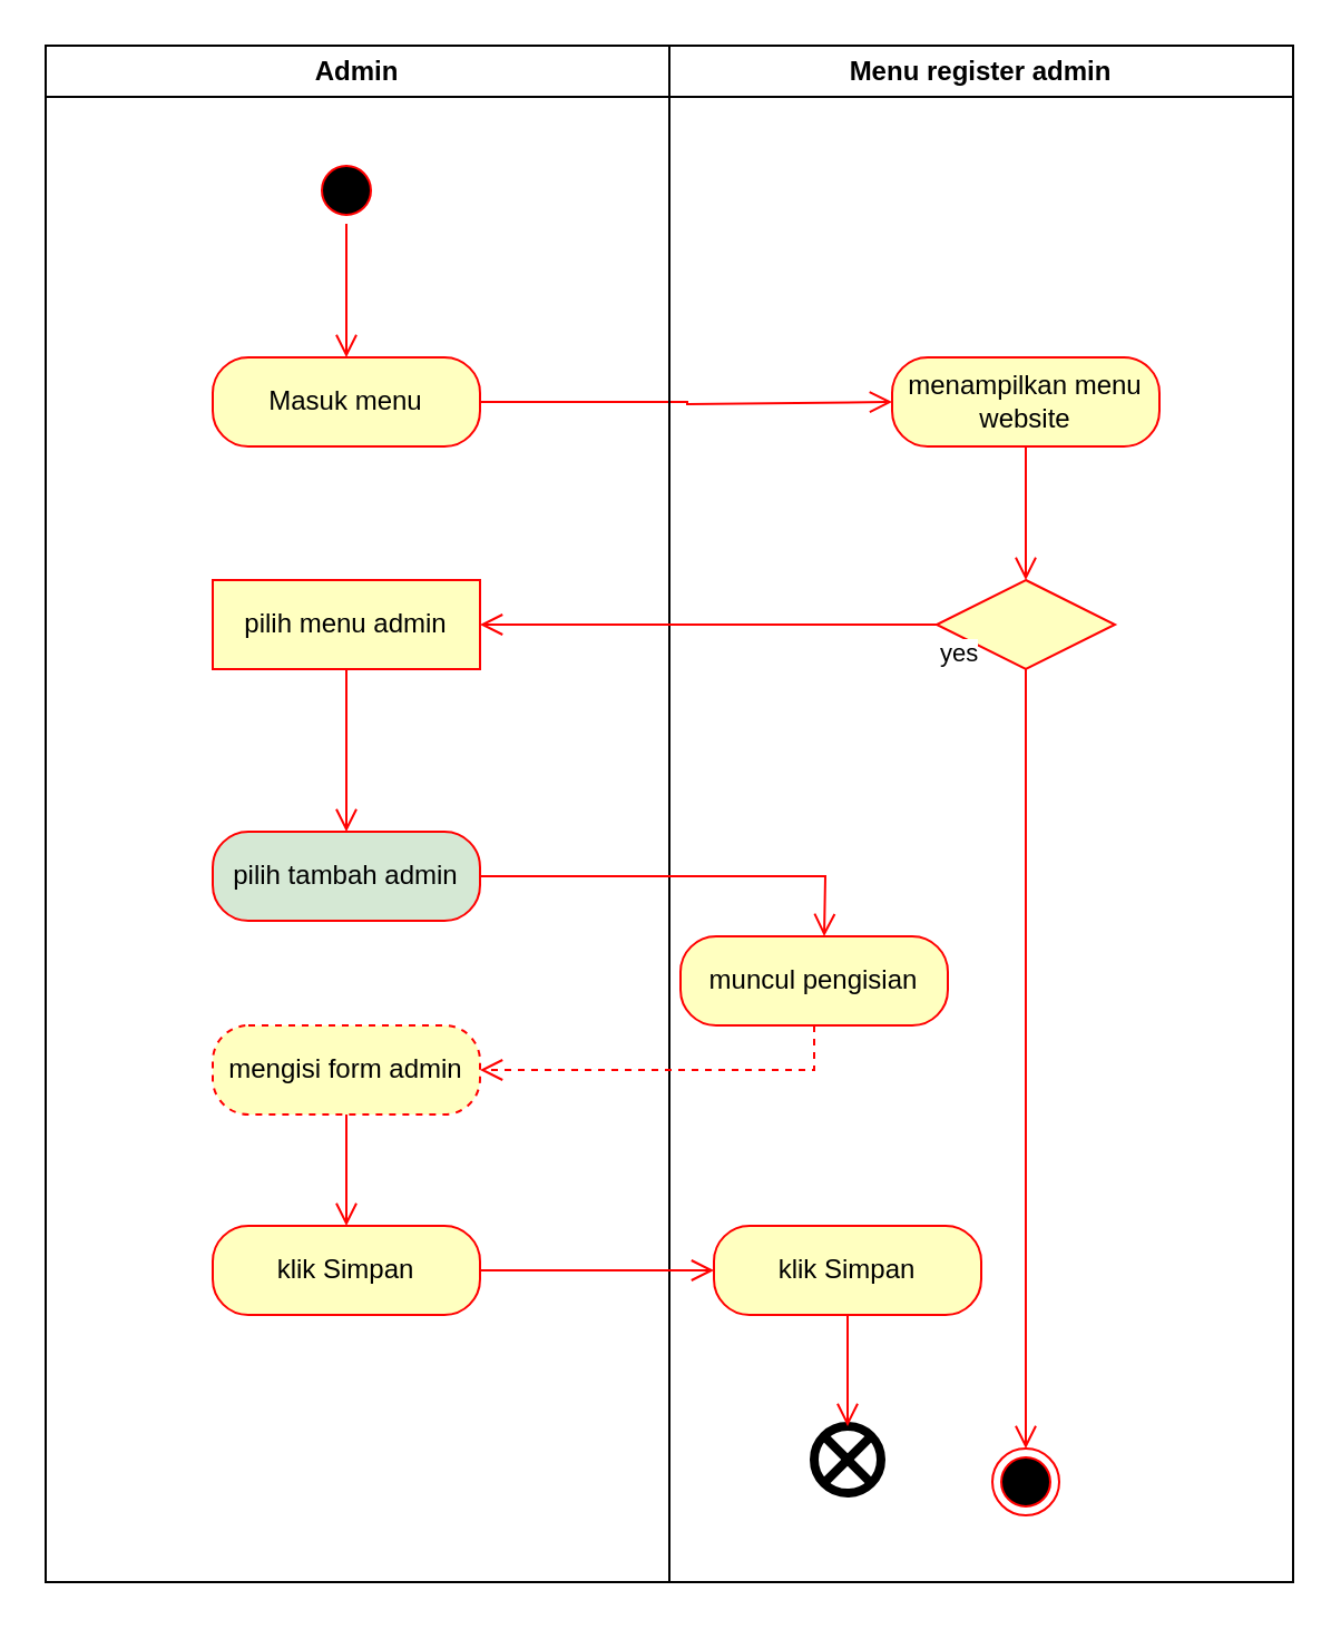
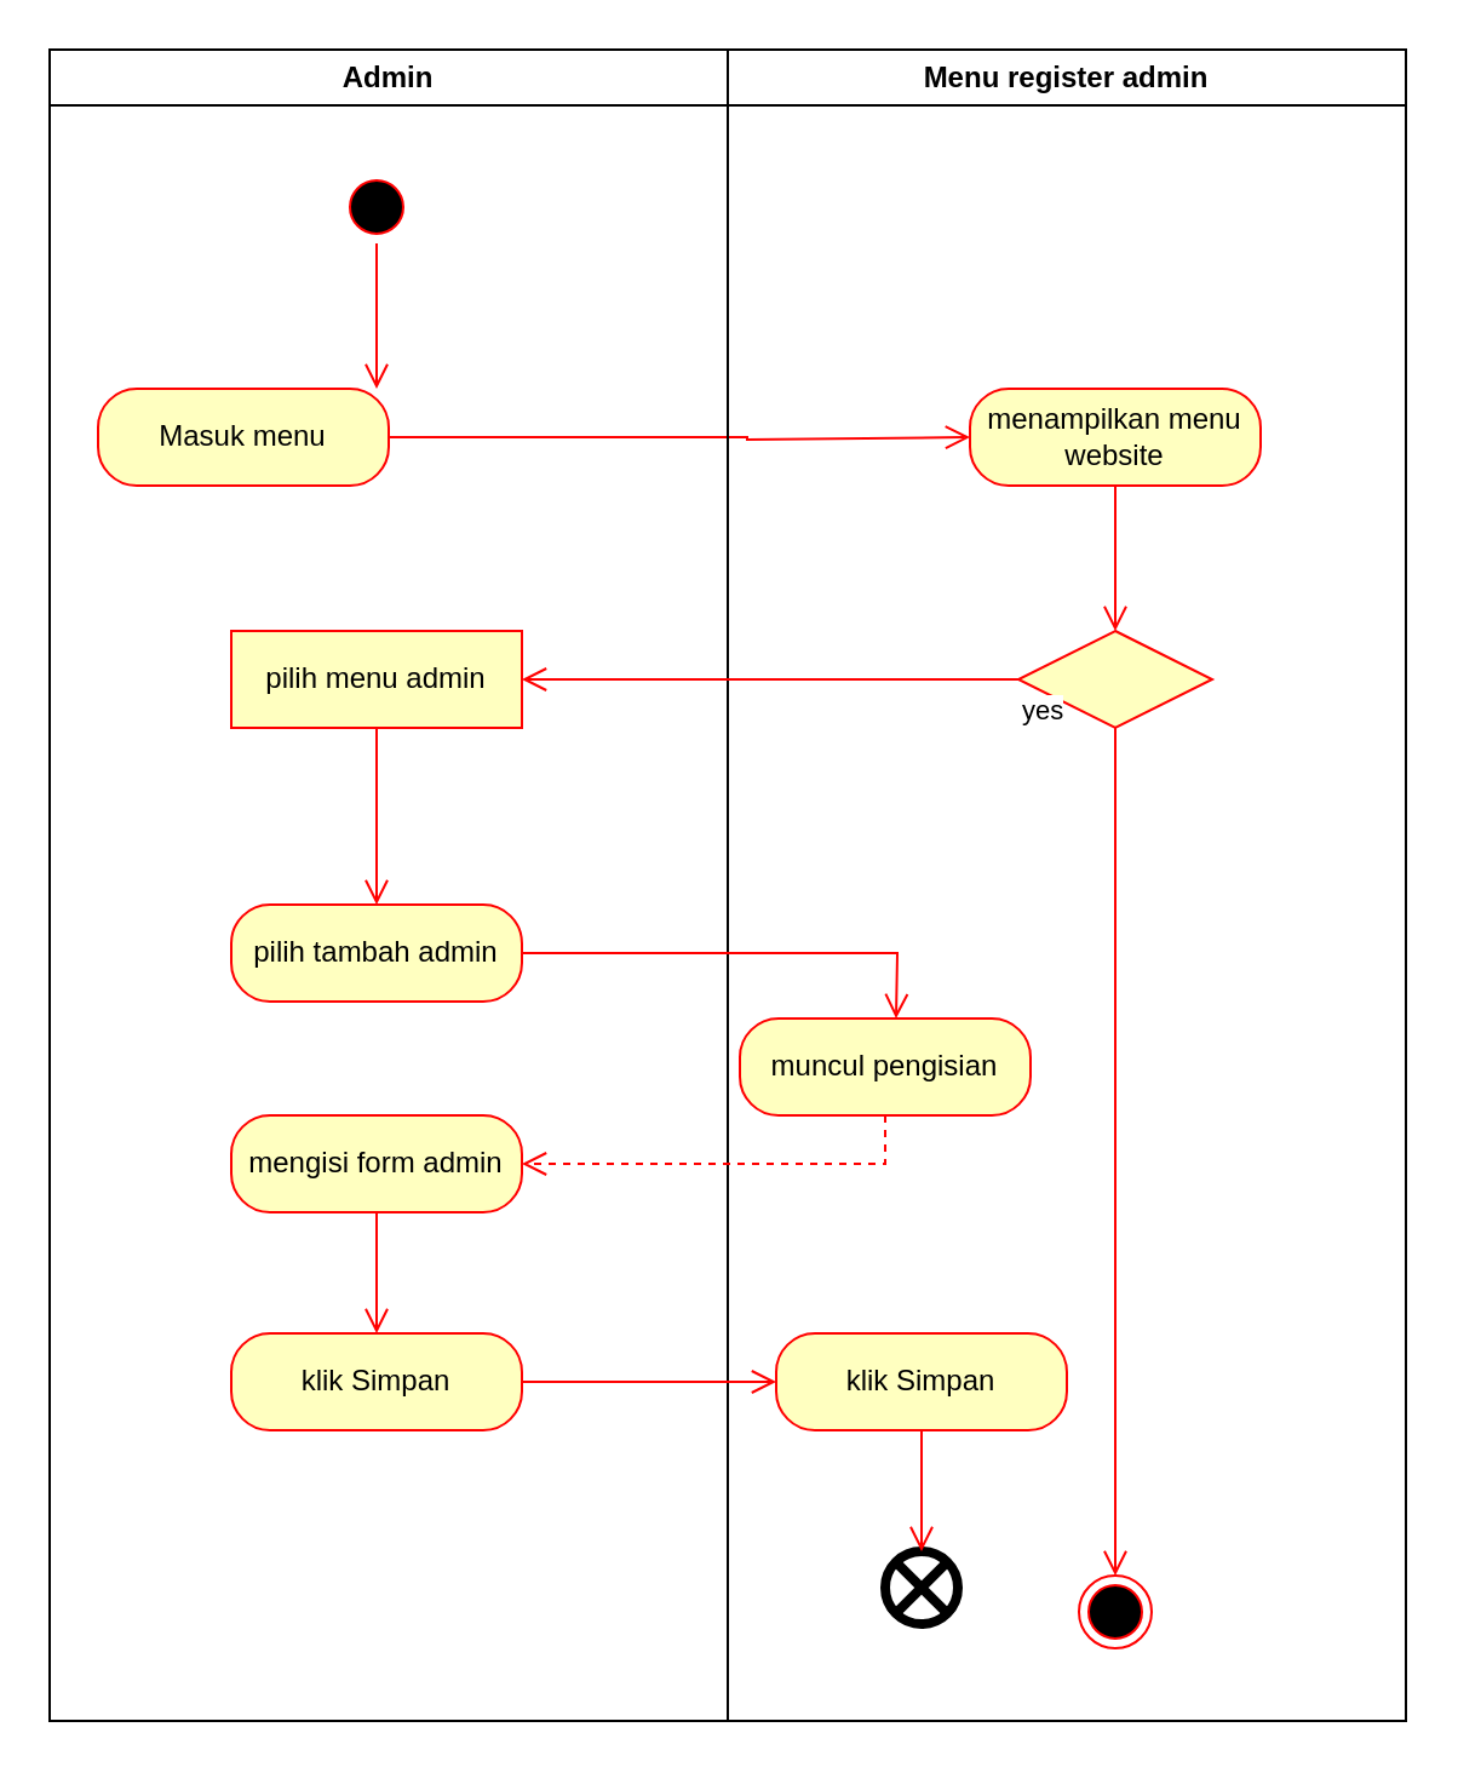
  <mxCell id="0" />
  <mxCell id="1" parent="0" />
  <mxCell id="2" value="Admin" style="swimlane;whiteSpace=wrap" parent="1" vertex="1"><mxGeometry x="20" y="20" width="280" height="690" as="geometry" /></mxCell>
  <mxCell id="3" value="" style="ellipse;html=1;shape=startState;fillColor=#000000;strokeColor=#ff0000;" parent="2" vertex="1"><mxGeometry x="120" y="50" width="30" height="30" as="geometry" /></mxCell>
  <mxCell id="4" value="" style="edgeStyle=orthogonalEdgeStyle;html=1;verticalAlign=bottom;endArrow=open;endSize=8;strokeColor=#ff0000;rounded=0;" parent="2" source="3" edge="1"><mxGeometry relative="1" as="geometry"><mxPoint x="135" y="140" as="targetPoint" /></mxGeometry></mxCell>
- <mxCell id="5" value="Masuk menu" style="rounded=1;whiteSpace=wrap;html=1;arcSize=40;fontColor=#000000;fillColor=#ffffc0;strokeColor=#ff0000;" parent="2" vertex="1"><mxGeometry x="75" y="140" width="120" height="40" as="geometry" /></mxCell>
+ <mxCell id="5" value="Masuk menu" style="rounded=1;whiteSpace=wrap;html=1;arcSize=40;fontColor=#000000;fillColor=#ffffc0;strokeColor=#ff0000;" parent="2" vertex="1"><mxGeometry x="20" y="140" width="120" height="40" as="geometry" /></mxCell>
  <mxCell id="6" value="" style="edgeStyle=orthogonalEdgeStyle;html=1;verticalAlign=bottom;endArrow=open;endSize=8;strokeColor=#ff0000;rounded=0;" parent="2" source="5" edge="1"><mxGeometry relative="1" as="geometry"><mxPoint x="380" y="160" as="targetPoint" /><Array as="points"><mxPoint x="288" y="160" /><mxPoint x="288" y="161" /></Array></mxGeometry></mxCell>
  <mxCell id="7" value="pilih menu admin" style="whiteSpace=wrap;html=1;arcSize=40;fontColor=#000000;fillColor=#ffffc0;strokeColor=#ff0000;rounded=0;" parent="2" vertex="1"><mxGeometry x="75" y="240" width="120" height="40" as="geometry" /></mxCell>
- <mxCell id="8" value="pilih tambah admin" style="rounded=1;whiteSpace=wrap;html=1;arcSize=40;fontColor=#000000;fillColor=#d5e8d4;strokeColor=#ff0000;" parent="2" vertex="1"><mxGeometry x="75" y="353" width="120" height="40" as="geometry" /></mxCell>
+ <mxCell id="8" value="pilih tambah admin" style="rounded=1;whiteSpace=wrap;html=1;arcSize=40;fontColor=#000000;fillColor=#ffffc0;strokeColor=#ff0000;" parent="2" vertex="1"><mxGeometry x="75" y="353" width="120" height="40" as="geometry" /></mxCell>
  <mxCell id="9" value="" style="edgeStyle=orthogonalEdgeStyle;html=1;verticalAlign=bottom;endArrow=open;endSize=8;strokeColor=#ff0000;rounded=0;entryX=0.5;entryY=0;entryDx=0;entryDy=0;" parent="2" source="7" edge="1" target="8"><mxGeometry relative="1" as="geometry"><mxPoint x="135" y="340" as="targetPoint" /><Array as="points" /></mxGeometry></mxCell>
- <mxCell id="10" value="mengisi form admin" style="rounded=1;whiteSpace=wrap;html=1;arcSize=40;fontColor=#000000;fillColor=#ffffc0;strokeColor=#ff0000;dashed=1;" vertex="1" parent="2"><mxGeometry x="75" y="440" width="120" height="40" as="geometry" /></mxCell>
+ <mxCell id="10" value="mengisi form admin" style="rounded=1;whiteSpace=wrap;html=1;arcSize=40;fontColor=#000000;fillColor=#ffffc0;strokeColor=#ff0000;" vertex="1" parent="2"><mxGeometry x="75" y="440" width="120" height="40" as="geometry" /></mxCell>
  <mxCell id="11" value="" style="edgeStyle=orthogonalEdgeStyle;html=1;verticalAlign=bottom;endArrow=open;endSize=8;strokeColor=#ff0000;rounded=0;exitX=0.5;exitY=1;exitDx=0;exitDy=0;entryX=0.5;entryY=0;entryDx=0;entryDy=0;" edge="1" parent="2" source="10" target="12"><mxGeometry relative="1" as="geometry"><mxPoint x="135" y="550" as="targetPoint" /><mxPoint x="225" y="560" as="sourcePoint" /></mxGeometry></mxCell>
  <mxCell id="12" value="klik Simpan" style="rounded=1;whiteSpace=wrap;html=1;arcSize=40;fontColor=#000000;fillColor=#ffffc0;strokeColor=#ff0000;" vertex="1" parent="2"><mxGeometry x="75" y="530" width="120" height="40" as="geometry" /></mxCell>
  <mxCell id="13" value="Menu register admin" style="swimlane;whiteSpace=wrap;startSize=23;strokeColor=default;" parent="1" vertex="1"><mxGeometry x="300" y="20" width="280" height="690" as="geometry" /></mxCell>
  <mxCell id="14" value="menampilkan menu website" style="rounded=1;whiteSpace=wrap;html=1;arcSize=40;fontColor=#000000;fillColor=#ffffc0;strokeColor=#ff0000;" parent="13" vertex="1"><mxGeometry x="100" y="140" width="120" height="40" as="geometry" /></mxCell>
  <mxCell id="15" value="" style="edgeStyle=orthogonalEdgeStyle;html=1;verticalAlign=bottom;endArrow=open;endSize=8;strokeColor=#ff0000;rounded=0;" parent="13" source="14" edge="1"><mxGeometry relative="1" as="geometry"><mxPoint x="160" y="240" as="targetPoint" /></mxGeometry></mxCell>
  <mxCell id="16" value="" style="ellipse;html=1;shape=endState;fillColor=#000000;strokeColor=#ff0000;" parent="13" vertex="1"><mxGeometry x="145" y="630" width="30" height="30" as="geometry" /></mxCell>
  <mxCell id="17" value="" style="rhombus;whiteSpace=wrap;html=1;fontColor=#000000;fillColor=#ffffc0;strokeColor=#ff0000;" parent="13" vertex="1"><mxGeometry x="120" y="240" width="80" height="40" as="geometry" /></mxCell>
  <mxCell id="18" value="" style="edgeStyle=orthogonalEdgeStyle;html=1;align=left;verticalAlign=bottom;endArrow=open;endSize=8;strokeColor=#ff0000;rounded=0;exitX=0.5;exitY=1;exitDx=0;exitDy=0;entryX=0.5;entryY=0;entryDx=0;entryDy=0;" parent="13" source="17" target="16" edge="1"><mxGeometry x="-1" relative="1" as="geometry"><mxPoint x="160" y="410" as="targetPoint" /></mxGeometry></mxCell>
  <mxCell id="19" value="" style="edgeStyle=orthogonalEdgeStyle;html=1;verticalAlign=bottom;endArrow=open;endSize=8;strokeColor=#ff0000;rounded=0;exitX=1;exitY=0.5;exitDx=0;exitDy=0;" parent="13" source="8" edge="1"><mxGeometry relative="1" as="geometry"><mxPoint x="69.5" y="400" as="targetPoint" /><mxPoint x="69.5" y="340" as="sourcePoint" /></mxGeometry></mxCell>
  <mxCell id="20" value="muncul pengisian" style="rounded=1;whiteSpace=wrap;html=1;arcSize=40;fontColor=#000000;fillColor=#ffffc0;strokeColor=#ff0000;" vertex="1" parent="13"><mxGeometry x="5" y="400" width="120" height="40" as="geometry" /></mxCell>
  <mxCell id="21" value="" style="verticalLabelPosition=bottom;verticalAlign=top;html=1;shape=mxgraph.flowchart.or;strokeWidth=4;" parent="13" vertex="1"><mxGeometry x="65" y="620" width="30" height="30" as="geometry" /></mxCell>
  <mxCell id="22" value="klik Simpan" style="rounded=1;whiteSpace=wrap;html=1;arcSize=40;fontColor=#000000;fillColor=#ffffc0;strokeColor=#ff0000;" vertex="1" parent="13"><mxGeometry x="20" y="530" width="120" height="40" as="geometry" /></mxCell>
  <mxCell id="23" value="" style="edgeStyle=orthogonalEdgeStyle;html=1;verticalAlign=bottom;endArrow=open;endSize=8;strokeColor=#ff0000;rounded=0;exitX=0.5;exitY=1;exitDx=0;exitDy=0;entryX=0.5;entryY=0;entryDx=0;entryDy=0;entryPerimeter=0;" edge="1" parent="13" source="22" target="21"><mxGeometry relative="1" as="geometry"><mxPoint x="185" y="590" as="targetPoint" /><mxPoint x="80" y="590" as="sourcePoint" /><Array as="points" /></mxGeometry></mxCell>
  <mxCell id="24" value="yes" style="edgeStyle=orthogonalEdgeStyle;html=1;align=left;verticalAlign=top;endArrow=open;endSize=8;strokeColor=#ff0000;rounded=0;exitX=0;exitY=0.5;exitDx=0;exitDy=0;entryX=1;entryY=0.5;entryDx=0;entryDy=0;" parent="1" source="17" target="7" edge="1"><mxGeometry x="-1" relative="1" as="geometry"><mxPoint x="460" y="360" as="targetPoint" /></mxGeometry></mxCell>
  <mxCell id="25" value="" style="edgeStyle=orthogonalEdgeStyle;html=1;verticalAlign=bottom;endArrow=open;endSize=8;strokeColor=#ff0000;rounded=0;exitX=0.5;exitY=1;exitDx=0;exitDy=0;entryX=1;entryY=0.5;entryDx=0;entryDy=0;dashed=1;" edge="1" parent="1" source="20" target="10"><mxGeometry relative="1" as="geometry"><mxPoint x="365" y="524" as="targetPoint" /><mxPoint x="265" y="560" as="sourcePoint" /></mxGeometry></mxCell>
  <mxCell id="26" value="" style="edgeStyle=orthogonalEdgeStyle;html=1;verticalAlign=bottom;endArrow=open;endSize=8;strokeColor=#ff0000;rounded=0;exitX=1;exitY=0.5;exitDx=0;exitDy=0;entryX=0;entryY=0.5;entryDx=0;entryDy=0;" edge="1" parent="1" source="12" target="22"><mxGeometry relative="1" as="geometry"><mxPoint x="250" y="610" as="targetPoint" /><mxPoint x="250" y="560" as="sourcePoint" /><Array as="points" /></mxGeometry></mxCell>
